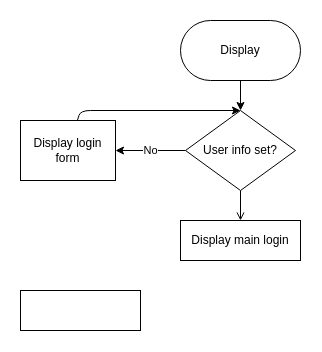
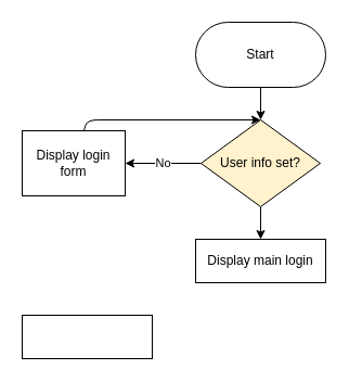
  <mxCell id="0" />
  <mxCell id="1" parent="0" />
  <mxCell id="2" style="edgeStyle=none;html=1;" edge="1" parent="1" source="3"><mxGeometry relative="1" as="geometry"><mxPoint x="240" y="110" as="targetPoint" /></mxGeometry></mxCell>
- <mxCell id="3" value="Display" style="rounded=1;whiteSpace=wrap;html=1;arcSize=50;" vertex="1" parent="1"><mxGeometry x="180" y="20" width="120" height="60" as="geometry" /></mxCell>
+ <mxCell id="3" value="Start" style="rounded=1;whiteSpace=wrap;html=1;arcSize=50;" vertex="1" parent="1"><mxGeometry x="180" y="20" width="120" height="60" as="geometry" /></mxCell>
  <mxCell id="4" value="No" style="edgeStyle=none;html=1;entryX=1;entryY=0.5;entryDx=0;entryDy=0;" edge="1" parent="1" source="6" target="8"><mxGeometry relative="1" as="geometry" /></mxCell>
- <mxCell id="5" style="edgeStyle=none;html=1;entryX=0.5;entryY=0;entryDx=0;entryDy=0;endArrow=open;" edge="1" parent="1" source="6" target="9"><mxGeometry relative="1" as="geometry" /></mxCell>
- <mxCell id="6" value="User info set?" style="rhombus;whiteSpace=wrap;html=1;" vertex="1" parent="1"><mxGeometry x="185" y="110" width="110" height="80" as="geometry" /></mxCell>
+ <mxCell id="5" style="edgeStyle=none;html=1;entryX=0.5;entryY=0;entryDx=0;entryDy=0;" edge="1" parent="1" source="6" target="9"><mxGeometry relative="1" as="geometry" /></mxCell>
+ <mxCell id="6" value="User info set?" style="rhombus;whiteSpace=wrap;html=1;fillColor=#fff2cc;" vertex="1" parent="1"><mxGeometry x="185" y="110" width="110" height="80" as="geometry" /></mxCell>
  <mxCell id="7" style="edgeStyle=none;html=1;entryX=0.5;entryY=0;entryDx=0;entryDy=0;" edge="1" parent="1" source="8" target="6"><mxGeometry relative="1" as="geometry"><mxPoint x="80" y="90" as="targetPoint" /><Array as="points"><mxPoint x="80" y="110" /></Array></mxGeometry></mxCell>
  <mxCell id="8" value="Display login form" style="rounded=0;whiteSpace=wrap;html=1;" vertex="1" parent="1"><mxGeometry x="20" y="120" width="95" height="60" as="geometry" /></mxCell>
  <mxCell id="9" value="Display main login" style="whiteSpace=wrap;html=1;" vertex="1" parent="1"><mxGeometry x="180" y="220" width="120" height="40" as="geometry" /></mxCell>
  <mxCell id="10" value="" style="rounded=0;whiteSpace=wrap;html=1;" vertex="1" parent="1"><mxGeometry y="290" width="120" height="40" as="geometry" x="20" /></mxCell>
